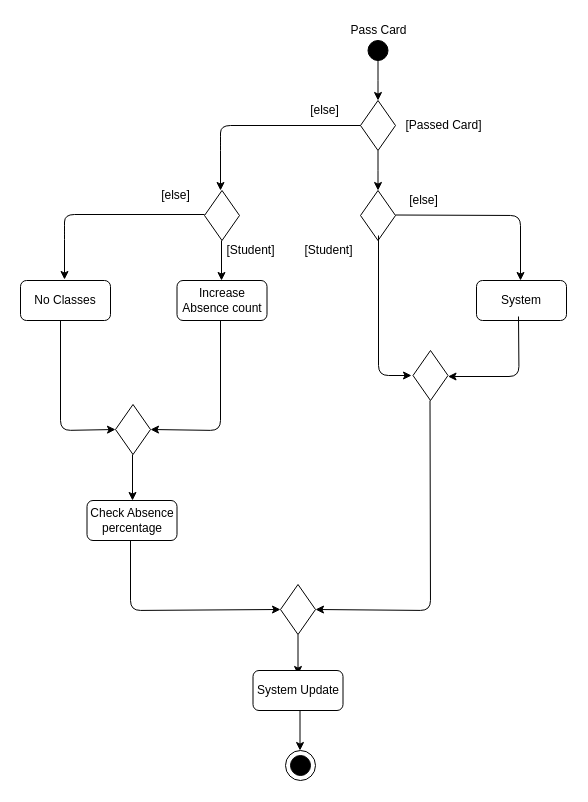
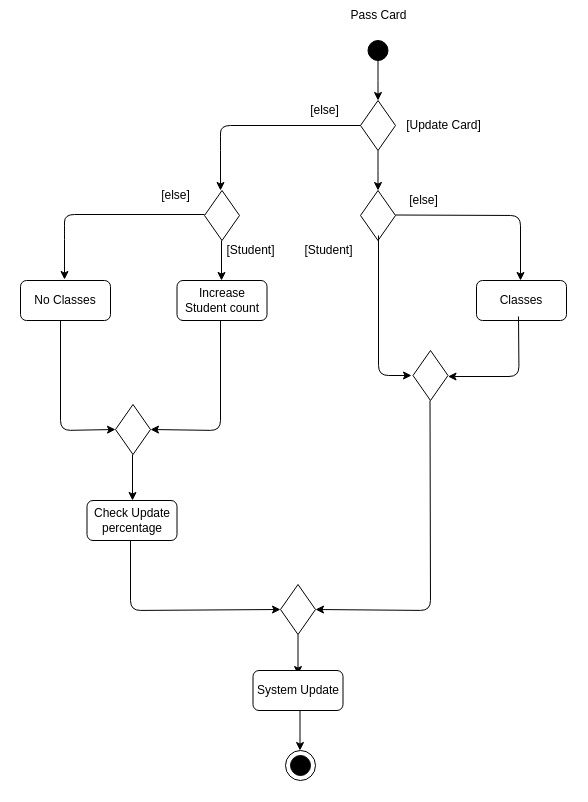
  <mxCell id="0" />
  <mxCell id="1" parent="0" />
  <mxCell id="2" style="edgeStyle=orthogonalEdgeStyle;rounded=0;orthogonalLoop=1;jettySize=auto;html=1;" edge="1" parent="1" source="3"><mxGeometry relative="1" as="geometry"><mxPoint x="377.5" y="100" as="targetPoint" /></mxGeometry></mxCell>
  <mxCell id="3" value="" style="ellipse;whiteSpace=wrap;html=1;aspect=fixed;strokeColor=#000000;fillColor=#000000;" vertex="1" parent="1"><mxGeometry x="367.5" y="40" width="20" height="20" as="geometry" /></mxCell>
- <mxCell id="4" value="&lt;div&gt;Pass Card&lt;/div&gt;" style="text;html=1;align=center;verticalAlign=middle;resizable=0;points=[];autosize=1;" vertex="1" parent="1"><mxGeometry x="342.5" y="20" width="70" height="20" as="geometry" /></mxCell>
+ <mxCell id="4" value="&lt;div&gt;Pass Card&lt;/div&gt;" style="text;html=1;align=center;verticalAlign=middle;resizable=0;points=[];autosize=1;" vertex="1" parent="1"><mxGeometry x="342.5" y="5" width="70" height="20" as="geometry" /></mxCell>
  <mxCell id="5" value="" style="edgeStyle=orthogonalEdgeStyle;rounded=0;orthogonalLoop=1;jettySize=auto;html=1;" edge="1" parent="1" source="6"><mxGeometry relative="1" as="geometry"><mxPoint x="377.5" y="190" as="targetPoint" /></mxGeometry></mxCell>
  <mxCell id="6" value="" style="rhombus;whiteSpace=wrap;html=1;strokeColor=#000000;fillColor=#FFFFFF;" vertex="1" parent="1"><mxGeometry x="360" y="100" width="35" height="50" as="geometry" /></mxCell>
- <mxCell id="7" value="[Passed Card]" style="text;html=1;align=center;verticalAlign=middle;resizable=0;points=[];autosize=1;" vertex="1" parent="1"><mxGeometry x="397.5" y="115" width="90" height="20" as="geometry" /></mxCell>
+ <mxCell id="7" value="[Update Card]" style="text;html=1;align=center;verticalAlign=middle;resizable=0;points=[];autosize=1;" vertex="1" parent="1"><mxGeometry x="397.5" y="115" width="90" height="20" as="geometry" /></mxCell>
  <mxCell id="8" value="" style="endArrow=classic;html=1;exitX=0;exitY=0.5;exitDx=0;exitDy=0;" edge="1" parent="1" source="6"><mxGeometry width="50" height="50" relative="1" as="geometry"><mxPoint x="292.5" y="124.5" as="sourcePoint" /><mxPoint x="220" y="190" as="targetPoint" /><Array as="points"><mxPoint x="220" y="125" /><mxPoint x="220" y="140" /></Array></mxGeometry></mxCell>
  <mxCell id="9" value="[else]" style="text;html=1;align=center;verticalAlign=middle;resizable=0;points=[];autosize=1;" vertex="1" parent="1"><mxGeometry x="299" y="100" width="50" height="20" as="geometry" /></mxCell>
  <mxCell id="10" value="" style="rhombus;whiteSpace=wrap;html=1;strokeColor=#000000;fillColor=#FFFFFF;" vertex="1" parent="1"><mxGeometry x="204" y="190" width="35" height="50" as="geometry" /></mxCell>
  <mxCell id="11" value="[Student]" style="text;html=1;align=center;verticalAlign=middle;resizable=0;points=[];autosize=1;" vertex="1" parent="1"><mxGeometry x="220" y="240" width="60" height="20" as="geometry" /></mxCell>
  <mxCell id="12" value="" style="endArrow=classic;html=1;" edge="1" parent="1"><mxGeometry width="50" height="50" relative="1" as="geometry"><mxPoint x="221" y="240" as="sourcePoint" /><mxPoint x="221" y="280" as="targetPoint" /></mxGeometry></mxCell>
  <mxCell id="13" value="[else]" style="text;html=1;align=center;verticalAlign=middle;resizable=0;points=[];autosize=1;" vertex="1" parent="1"><mxGeometry x="150" y="185" width="50" height="20" as="geometry" /></mxCell>
  <mxCell id="14" value="" style="endArrow=classic;html=1;exitX=0;exitY=0.5;exitDx=0;exitDy=0;" edge="1" parent="1"><mxGeometry width="50" height="50" relative="1" as="geometry"><mxPoint x="204" y="214" as="sourcePoint" /><mxPoint x="64" y="279" as="targetPoint" /><Array as="points"><mxPoint x="64" y="214" /><mxPoint x="64" y="229" /></Array></mxGeometry></mxCell>
  <mxCell id="15" value="" style="rhombus;whiteSpace=wrap;html=1;strokeColor=#000000;fillColor=#FFFFFF;" vertex="1" parent="1"><mxGeometry x="360" y="190" width="35" height="50" as="geometry" /></mxCell>
  <mxCell id="16" value="[Student]" style="text;html=1;align=center;verticalAlign=middle;resizable=0;points=[];autosize=1;" vertex="1" parent="1"><mxGeometry x="297.5" y="240" width="60" height="20" as="geometry" /></mxCell>
  <mxCell id="17" value="" style="endArrow=classic;html=1;" edge="1" parent="1"><mxGeometry width="50" height="50" relative="1" as="geometry"><mxPoint x="378" y="235" as="sourcePoint" /><mxPoint x="411" y="375" as="targetPoint" /><Array as="points"><mxPoint x="378" y="375" /></Array></mxGeometry></mxCell>
  <mxCell id="18" value="[else]" style="text;html=1;align=center;verticalAlign=middle;resizable=0;points=[];autosize=1;" vertex="1" parent="1"><mxGeometry x="397.5" y="190" width="50" height="20" as="geometry" /></mxCell>
  <mxCell id="19" value="" style="endArrow=classic;html=1;" edge="1" parent="1"><mxGeometry width="50" height="50" relative="1" as="geometry"><mxPoint x="395" y="214.5" as="sourcePoint" /><mxPoint x="520" y="280" as="targetPoint" /><Array as="points"><mxPoint x="520" y="215" /></Array></mxGeometry></mxCell>
- <mxCell id="20" value="Increase Absence count" style="rounded=1;whiteSpace=wrap;html=1;strokeColor=#000000;fillColor=#FFFFFF;" vertex="1" parent="1"><mxGeometry x="176.5" y="280" width="90" height="40" as="geometry" /></mxCell>
+ <mxCell id="20" value="Increase Student count" style="rounded=1;whiteSpace=wrap;html=1;strokeColor=#000000;fillColor=#FFFFFF;" vertex="1" parent="1"><mxGeometry x="176.5" y="280" width="90" height="40" as="geometry" /></mxCell>
  <mxCell id="21" value="No Classes" style="rounded=1;whiteSpace=wrap;html=1;strokeColor=#000000;fillColor=#FFFFFF;" vertex="1" parent="1"><mxGeometry x="20" y="280" width="90" height="40" as="geometry" /></mxCell>
- <mxCell id="22" value="System" style="rounded=1;whiteSpace=wrap;html=1;strokeColor=#000000;fillColor=#FFFFFF;" vertex="1" parent="1"><mxGeometry x="476" y="280" width="90" height="40" as="geometry" /></mxCell>
+ <mxCell id="22" value="Classes" style="rounded=1;whiteSpace=wrap;html=1;strokeColor=#000000;fillColor=#FFFFFF;" vertex="1" parent="1"><mxGeometry x="476" y="280" width="90" height="40" as="geometry" /></mxCell>
  <mxCell id="23" value="" style="endArrow=classic;html=1;" edge="1" parent="1"><mxGeometry width="50" height="50" relative="1" as="geometry"><mxPoint x="518" y="316" as="sourcePoint" /><mxPoint x="447.5" y="376" as="targetPoint" /><Array as="points"><mxPoint x="518.5" y="376" /></Array></mxGeometry></mxCell>
  <mxCell id="24" value="" style="rhombus;whiteSpace=wrap;html=1;strokeColor=#000000;fillColor=#FFFFFF;" vertex="1" parent="1"><mxGeometry x="412.5" y="350" width="35" height="50" as="geometry" /></mxCell>
  <mxCell id="25" value="" style="rhombus;whiteSpace=wrap;html=1;strokeColor=#000000;fillColor=#FFFFFF;" vertex="1" parent="1"><mxGeometry x="115" y="404" width="35" height="50" as="geometry" /></mxCell>
  <mxCell id="26" value="" style="endArrow=classic;html=1;entryX=0;entryY=0.5;entryDx=0;entryDy=0;" edge="1" parent="1" target="25"><mxGeometry width="50" height="50" relative="1" as="geometry"><mxPoint x="60" y="320" as="sourcePoint" /><mxPoint x="93" y="430" as="targetPoint" /><Array as="points"><mxPoint x="60" y="430" /></Array></mxGeometry></mxCell>
  <mxCell id="27" value="" style="endArrow=classic;html=1;entryX=1;entryY=0.5;entryDx=0;entryDy=0;" edge="1" parent="1" target="25"><mxGeometry width="50" height="50" relative="1" as="geometry"><mxPoint x="220" y="320" as="sourcePoint" /><mxPoint x="140" y="430" as="targetPoint" /><Array as="points"><mxPoint x="220" y="430" /></Array></mxGeometry></mxCell>
  <mxCell id="28" value="" style="endArrow=classic;html=1;" edge="1" parent="1"><mxGeometry width="50" height="50" relative="1" as="geometry"><mxPoint x="132" y="454" as="sourcePoint" /><mxPoint x="132" y="500" as="targetPoint" /></mxGeometry></mxCell>
- <mxCell id="29" value="Check Absence percentage" style="rounded=1;whiteSpace=wrap;html=1;strokeColor=#000000;fillColor=#FFFFFF;" vertex="1" parent="1"><mxGeometry x="86.5" y="500" width="90" height="40" as="geometry" /></mxCell>
+ <mxCell id="29" value="Check Update percentage" style="rounded=1;whiteSpace=wrap;html=1;strokeColor=#000000;fillColor=#FFFFFF;" vertex="1" parent="1"><mxGeometry x="86.5" y="500" width="90" height="40" as="geometry" /></mxCell>
  <mxCell id="30" value="" style="endArrow=classic;html=1;entryX=0;entryY=0.5;entryDx=0;entryDy=0;" edge="1" parent="1" target="32"><mxGeometry width="50" height="50" relative="1" as="geometry"><mxPoint x="130" y="539.5" as="sourcePoint" /><mxPoint x="270" y="609" as="targetPoint" /><Array as="points"><mxPoint x="130" y="610" /></Array></mxGeometry></mxCell>
  <mxCell id="31" value="" style="endArrow=classic;html=1;entryX=1;entryY=0.5;entryDx=0;entryDy=0;" edge="1" parent="1" target="32"><mxGeometry width="50" height="50" relative="1" as="geometry"><mxPoint x="429.5" y="400" as="sourcePoint" /><mxPoint x="360" y="610" as="targetPoint" /><Array as="points"><mxPoint x="430" y="610" /></Array></mxGeometry></mxCell>
  <mxCell id="32" value="" style="rhombus;whiteSpace=wrap;html=1;strokeColor=#000000;fillColor=#FFFFFF;" vertex="1" parent="1"><mxGeometry x="280" y="584" width="35" height="50" as="geometry" /></mxCell>
  <mxCell id="33" value="" style="endArrow=classic;html=1;" edge="1" parent="1"><mxGeometry width="50" height="50" relative="1" as="geometry"><mxPoint x="297.5" y="634" as="sourcePoint" /><mxPoint x="297.5" y="674" as="targetPoint" /></mxGeometry></mxCell>
  <mxCell id="34" value="&lt;div&gt;System Update&lt;/div&gt;" style="rounded=1;whiteSpace=wrap;html=1;strokeColor=#000000;fillColor=#FFFFFF;" vertex="1" parent="1"><mxGeometry x="252.5" y="670" width="90" height="40" as="geometry" /></mxCell>
  <mxCell id="35" value="" style="ellipse;whiteSpace=wrap;html=1;aspect=fixed;strokeColor=#000000;fillColor=#000000;" vertex="1" parent="1"><mxGeometry x="290" y="755" width="20" height="20" as="geometry" /></mxCell>
  <mxCell id="36" value="" style="ellipse;whiteSpace=wrap;html=1;aspect=fixed;fillColor=none;" vertex="1" parent="1"><mxGeometry x="285" y="750" width="30" height="30" as="geometry" /></mxCell>
  <mxCell id="37" value="" style="endArrow=classic;html=1;" edge="1" parent="1"><mxGeometry width="50" height="50" relative="1" as="geometry"><mxPoint x="299.5" y="710" as="sourcePoint" /><mxPoint x="299.5" y="750" as="targetPoint" /></mxGeometry></mxCell>
